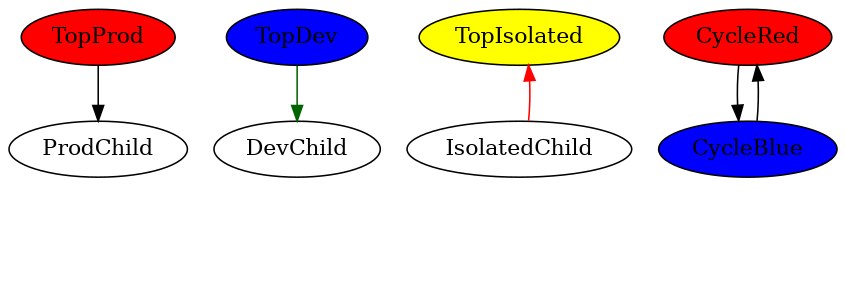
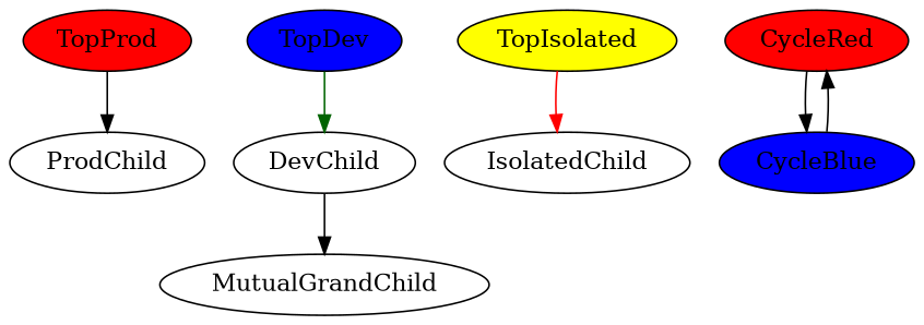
  digraph {
    node [style=filled]
    edge [color=black]
    TopProd [fillcolor=red]
    ProdChild [style=""]
    TopDev [fillcolor=blue]
    DevChild [style=""]
+   MutualGrandChild [style=""]
    TopIsolated [fillcolor=yellow]
    IsolatedChild [style=""]
    CycleRed [fillcolor=red]
    CycleBlue [fillcolor=blue]
    TopProd -> ProdChild
    TopDev -> DevChild [color=darkgreen]
-   IsolatedChild -> TopIsolated [color=red]
+   DevChild -> MutualGrandChild
+   TopIsolated -> IsolatedChild [color=red]
    CycleRed -> CycleBlue
    CycleBlue -> CycleRed
  }
